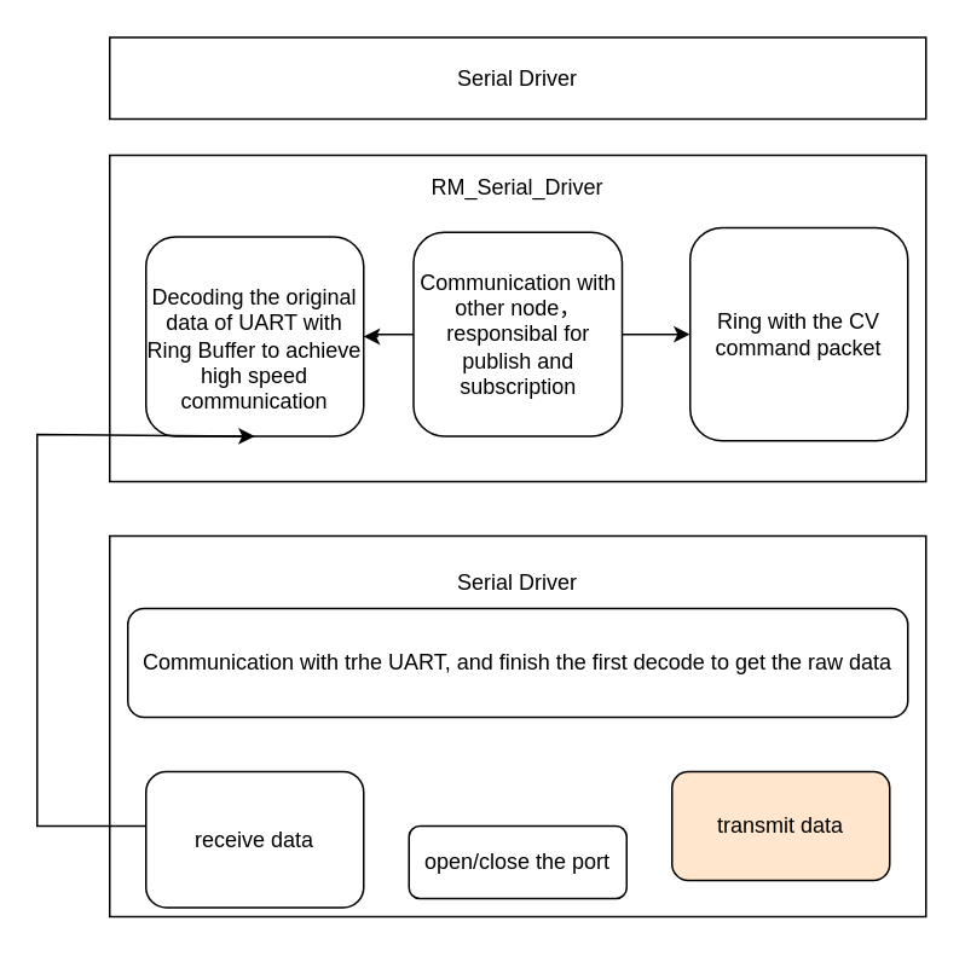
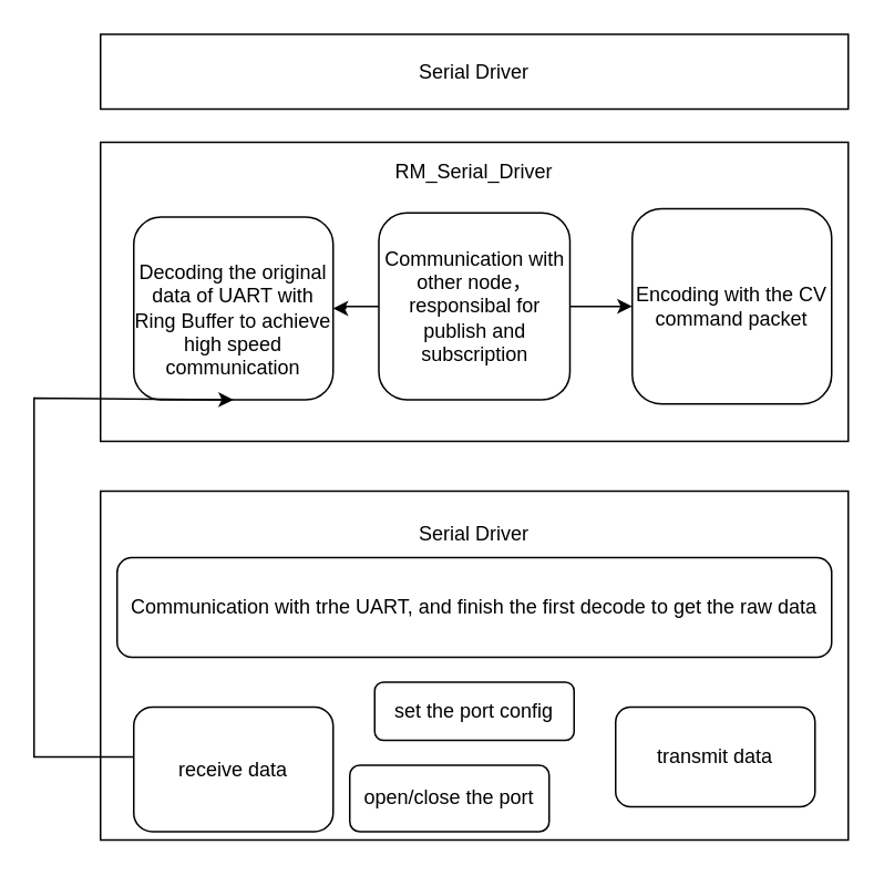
  <mxCell id="0" />
  <mxCell id="1" parent="0" />
  <mxCell id="2" value="Serial Driver" style="rounded=0;whiteSpace=wrap;html=1;" vertex="1" parent="1"><mxGeometry x="60" y="20" width="450" height="45" as="geometry" /></mxCell>
  <mxCell id="3" value="RM_Serial_Driver&lt;div&gt;&lt;br&gt;&lt;/div&gt;&lt;div&gt;&lt;br&gt;&lt;/div&gt;&lt;div&gt;&lt;br&gt;&lt;/div&gt;&lt;div&gt;&lt;br&gt;&lt;/div&gt;&lt;div&gt;&lt;br&gt;&lt;/div&gt;&lt;div&gt;&lt;br&gt;&lt;/div&gt;&lt;div&gt;&lt;br&gt;&lt;/div&gt;&lt;div&gt;&lt;br&gt;&lt;/div&gt;&lt;div&gt;&lt;br&gt;&lt;/div&gt;&lt;div&gt;&lt;br&gt;&lt;/div&gt;" style="rounded=0;whiteSpace=wrap;html=1;" vertex="1" parent="1"><mxGeometry x="60" y="85" width="450" height="180" as="geometry" /></mxCell>
  <mxCell id="4" style="edgeStyle=orthogonalEdgeStyle;rounded=0;orthogonalLoop=1;jettySize=auto;html=1;exitX=0;exitY=0.5;exitDx=0;exitDy=0;" edge="1" parent="1" source="6" target="7"><mxGeometry relative="1" as="geometry" /></mxCell>
  <mxCell id="5" style="edgeStyle=orthogonalEdgeStyle;rounded=0;orthogonalLoop=1;jettySize=auto;html=1;exitX=1;exitY=0.5;exitDx=0;exitDy=0;entryX=0;entryY=0.5;entryDx=0;entryDy=0;" edge="1" parent="1" source="6" target="8"><mxGeometry relative="1" as="geometry" /></mxCell>
  <mxCell id="6" value="Communication with other node，responsibal for publish and subscription" style="rounded=1;whiteSpace=wrap;html=1;" vertex="1" parent="1"><mxGeometry x="227.5" y="127.5" width="115" height="112.5" as="geometry" /></mxCell>
  <mxCell id="7" value="&lt;div&gt;&lt;br&gt;&lt;/div&gt;&lt;div&gt;Decoding the original data of UART with Ring Buffer to achieve high speed communication&lt;/div&gt;" style="rounded=1;whiteSpace=wrap;html=1;" vertex="1" parent="1"><mxGeometry x="80" y="130" width="120" height="110" as="geometry" /></mxCell>
- <mxCell id="8" value="Ring with the CV command packet" style="rounded=1;whiteSpace=wrap;html=1;" vertex="1" parent="1"><mxGeometry x="380" y="125" width="120" height="117.5" as="geometry" /></mxCell>
+ <mxCell id="8" value="Encoding with the CV command packet" style="rounded=1;whiteSpace=wrap;html=1;" vertex="1" parent="1"><mxGeometry x="380" y="125" width="120" height="117.5" as="geometry" /></mxCell>
  <mxCell id="9" value="Serial Driver&lt;div&gt;&lt;br&gt;&lt;/div&gt;&lt;div&gt;&lt;br&gt;&lt;/div&gt;&lt;div&gt;&lt;br&gt;&lt;/div&gt;&lt;div&gt;&lt;br&gt;&lt;/div&gt;&lt;div&gt;&lt;br&gt;&lt;/div&gt;&lt;div&gt;&lt;br&gt;&lt;/div&gt;&lt;div&gt;&lt;br&gt;&lt;/div&gt;&lt;div&gt;&lt;br&gt;&lt;/div&gt;&lt;div&gt;&lt;br&gt;&lt;/div&gt;&lt;div&gt;&lt;br&gt;&lt;/div&gt;&lt;div&gt;&lt;br&gt;&lt;/div&gt;" style="rounded=0;whiteSpace=wrap;html=1;" vertex="1" parent="1"><mxGeometry x="60" y="295" width="450" height="210" as="geometry" /></mxCell>
  <mxCell id="10" value="Communication with trhe UART, and finish the first decode to get the raw data" style="rounded=1;whiteSpace=wrap;html=1;" vertex="1" parent="1"><mxGeometry x="70" y="335" width="430" height="60" as="geometry" /></mxCell>
+ <mxCell id="11" value="set the port config" style="rounded=1;whiteSpace=wrap;html=1;" vertex="1" parent="1"><mxGeometry x="225" y="410" width="120" height="35" as="geometry" /></mxCell>
  <mxCell id="12" style="edgeStyle=orthogonalEdgeStyle;rounded=0;orthogonalLoop=1;jettySize=auto;html=1;entryX=0.5;entryY=1;entryDx=0;entryDy=0;" edge="1" parent="1" source="13" target="7"><mxGeometry relative="1" as="geometry"><mxPoint x="50" y="185" as="targetPoint" /><Array as="points"><mxPoint x="20" y="455" /><mxPoint x="20" y="239" /></Array></mxGeometry></mxCell>
  <mxCell id="13" value="receive data" style="rounded=1;whiteSpace=wrap;html=1;" vertex="1" parent="1"><mxGeometry x="80" y="425" width="120" height="75" as="geometry" /></mxCell>
- <mxCell id="14" value="transmit data" style="rounded=1;whiteSpace=wrap;html=1;fillColor=#ffe6cc;" vertex="1" parent="1"><mxGeometry x="370" y="425" width="120" height="60" as="geometry" /></mxCell>
- <mxCell id="15" value="open/close the port" style="rounded=1;whiteSpace=wrap;html=1;" vertex="1" parent="1"><mxGeometry x="225" y="455" width="120" height="40" as="geometry" /></mxCell>
+ <mxCell id="14" value="transmit data" style="rounded=1;whiteSpace=wrap;html=1;" vertex="1" parent="1"><mxGeometry x="370" y="425" width="120" height="60" as="geometry" /></mxCell>
+ <mxCell id="15" value="open/close the port" style="rounded=1;whiteSpace=wrap;html=1;" vertex="1" parent="1"><mxGeometry x="210" y="460" width="120" height="40" as="geometry" /></mxCell>
